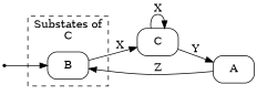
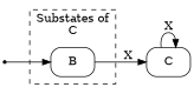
  digraph {
    compound=true
    rankdir=LR
    node [shape=Mrecord]
    n1 [label=B]
    n2 [label=C]
-   n3 [label=A]
    init [shape=point]
    subgraph cluster_1 {
      label="Substates of\nC"
      style=dashed
      n1
    }
    n1 -> n2 [label=X]
    n2 -> n2 [label=X]
-   n2 -> n3 [label=Y]
-   n3 -> n1 [label=Z]
    init -> n1
  }
